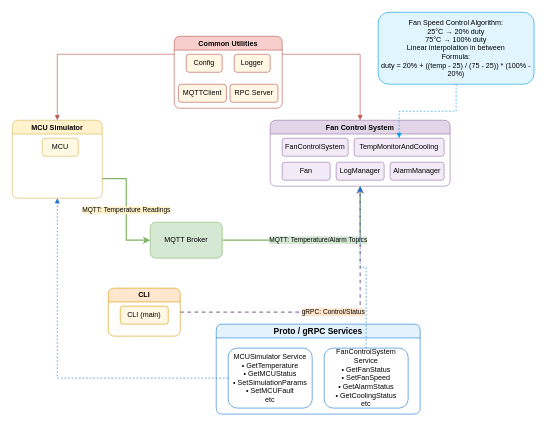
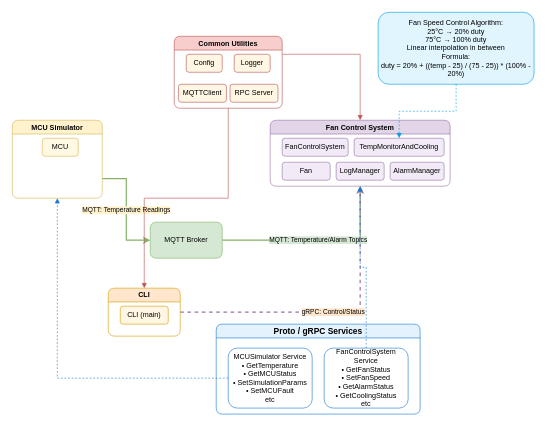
  <mxCell id="0" />
  <mxCell id="1" parent="0" />
  <mxCell id="2" value="MCU Simulator" style="swimlane;rounded=1;whiteSpace=wrap;html=1;fillColor=#FFF2CC;strokeColor=#D6B656;" parent="1" vertex="1"><mxGeometry x="20" y="200" width="150" height="130" as="geometry" /></mxCell>
  <mxCell id="3" value="MCU" style="rounded=1;whiteSpace=wrap;html=1;fillColor=#FFF9E3;strokeColor=#D6B656;fontSize=12;" parent="2" vertex="1"><mxGeometry x="50" y="30" width="60" height="30" as="geometry" /></mxCell>
  <mxCell id="4" value="MQTT Broker" style="rounded=1;whiteSpace=wrap;html=1;fillColor=#D5E8D4;strokeColor=#82B366;" parent="1" vertex="1"><mxGeometry x="250" y="370" width="120" height="60" as="geometry" /></mxCell>
  <mxCell id="5" value="Fan Control System" style="swimlane;rounded=1;whiteSpace=wrap;html=1;fillColor=#E1D5E7;strokeColor=#9673A6;" parent="1" vertex="1"><mxGeometry x="450" y="200" width="300" height="110" as="geometry" /></mxCell>
  <mxCell id="6" value="FanControlSystem" style="rounded=1;whiteSpace=wrap;html=1;fillColor=#F3EAF7;strokeColor=#9673A6;fontSize=12;" parent="5" vertex="1"><mxGeometry x="20" y="30" width="110" height="30" as="geometry" /></mxCell>
  <mxCell id="7" value="Fan" style="rounded=1;whiteSpace=wrap;html=1;fillColor=#F3EAF7;strokeColor=#9673A6;fontSize=12;" parent="5" vertex="1"><mxGeometry x="20" y="70" width="80" height="30" as="geometry" /></mxCell>
  <mxCell id="8" value="TempMonitorAndCooling" style="rounded=1;whiteSpace=wrap;html=1;fillColor=#F3EAF7;strokeColor=#9673A6;fontSize=12;" parent="5" vertex="1"><mxGeometry x="140" y="30" width="150" height="30" as="geometry" /></mxCell>
  <mxCell id="9" value="AlarmManager" style="rounded=1;whiteSpace=wrap;html=1;fillColor=#F3EAF7;strokeColor=#9673A6;fontSize=12;" parent="5" vertex="1"><mxGeometry x="200" y="70" width="90" height="30" as="geometry" /></mxCell>
  <mxCell id="10" value="LogManager" style="rounded=1;whiteSpace=wrap;html=1;fillColor=#F3EAF7;strokeColor=#9673A6;fontSize=12;" parent="5" vertex="1"><mxGeometry x="110" y="70" width="80" height="30" as="geometry" /></mxCell>
  <mxCell id="11" value="CLI" style="swimlane;rounded=1;whiteSpace=wrap;html=1;fillColor=#FFE6CC;strokeColor=#D79B00;" parent="1" vertex="1"><mxGeometry x="180" y="480" width="120" height="80" as="geometry" /></mxCell>
  <mxCell id="12" value="CLI (main)" style="rounded=1;whiteSpace=wrap;html=1;fillColor=#FFF6E3;strokeColor=#D79B00;fontSize=12;" parent="11" vertex="1"><mxGeometry x="20" y="30" width="80" height="30" as="geometry" /></mxCell>
  <mxCell id="13" value="Common Utilities" style="swimlane;rounded=1;whiteSpace=wrap;html=1;fillColor=#F8CECC;strokeColor=#B85450;" parent="1" vertex="1"><mxGeometry x="290" y="60" width="180" height="120" as="geometry" /></mxCell>
  <mxCell id="14" value="Config" style="rounded=1;whiteSpace=wrap;html=1;fillColor=#FFF6E3;strokeColor=#B85450;fontSize=12;" parent="13" vertex="1"><mxGeometry x="20" y="30" width="60" height="30" as="geometry" /></mxCell>
  <mxCell id="15" value="Logger" style="rounded=1;whiteSpace=wrap;html=1;fillColor=#FFF6E3;strokeColor=#B85450;fontSize=12;" parent="13" vertex="1"><mxGeometry x="100" y="30" width="60" height="30" as="geometry" /></mxCell>
  <mxCell id="16" value="MQTTClient" style="rounded=1;whiteSpace=wrap;html=1;fillColor=#FFF6E3;strokeColor=#B85450;fontSize=12;" parent="13" vertex="1"><mxGeometry x="7" y="80" width="80" height="30" as="geometry" /></mxCell>
  <mxCell id="17" value="MQTT: Temperature Readings" style="edgeStyle=orthogonalEdgeStyle;rounded=0;html=1;strokeColor=#82B366;strokeWidth=2;labelBackgroundColor=#FFF2CC;exitX=1;exitY=0.75;exitDx=0;exitDy=0;entryX=0;entryY=0.5;entryDx=0;entryDy=0;" parent="1" source="2" target="4" edge="1"><mxGeometry x="0.005" relative="1" as="geometry"><mxPoint as="offset" /></mxGeometry></mxCell>
  <mxCell id="18" value="MQTT: Temperature/Alarm Topics" style="edgeStyle=orthogonalEdgeStyle;rounded=0;html=1;strokeColor=#82B366;strokeWidth=2;labelBackgroundColor=#D5E8D4;" parent="1" source="4" target="5" edge="1"><mxGeometry relative="1" as="geometry" /></mxCell>
  <mxCell id="19" value="gRPC: Control/Status" style="edgeStyle=orthogonalEdgeStyle;rounded=0;html=1;strokeColor=#9673A6;strokeWidth=2;dashed=1;labelBackgroundColor=#FFE6CC;" parent="1" source="11" target="5" edge="1"><mxGeometry relative="1" as="geometry" /></mxCell>
- <mxCell id="20" value="" style="edgeStyle=orthogonalEdgeStyle;rounded=0;html=1;strokeColor=#B85450;endArrow=block;exitX=0;exitY=0.25;exitDx=0;exitDy=0;" parent="1" source="13" target="2" edge="1"><mxGeometry relative="1" as="geometry"><mxPoint x="250" y="15" as="sourcePoint" /></mxGeometry></mxCell>
  <mxCell id="21" value="" style="edgeStyle=orthogonalEdgeStyle;rounded=0;html=1;strokeColor=#B85450;endArrow=block;exitX=1;exitY=0.25;exitDx=0;exitDy=0;" parent="1" source="13" target="5" edge="1"><mxGeometry relative="1" as="geometry"><mxPoint x="470" y="16" as="sourcePoint" /></mxGeometry></mxCell>
+ <mxCell id="22" value="" style="edgeStyle=orthogonalEdgeStyle;rounded=0;html=1;strokeColor=#B85450;endArrow=block;exitX=0.5;exitY=1;exitDx=0;exitDy=0;" parent="1" source="13" target="11" edge="1"><mxGeometry relative="1" as="geometry"><mxPoint x="380" y="170" as="sourcePoint" /></mxGeometry></mxCell>
  <mxCell id="23" value="Fan Speed Control Algorithm:&#10;25°C → 20% duty&#10;75°C → 100% duty&#10;Linear interpolation in between&#10;Formula:&#10;duty = 20% + ((temp - 25) / (75 - 25)) * (100% - 20%)" style="rounded=1;whiteSpace=wrap;html=1;fillColor=#E1F5FE;strokeColor=#039BE5;fontSize=12;" parent="1" vertex="1"><mxGeometry x="630" y="20" width="260" height="120" as="geometry" /></mxCell>
  <mxCell id="24" style="edgeStyle=orthogonalEdgeStyle;rounded=0;html=1;strokeColor=#039BE5;dashed=1;endArrow=block;" parent="1" source="23" target="8" edge="1"><mxGeometry relative="1" as="geometry" /></mxCell>
  <mxCell id="25" value="Proto / gRPC Services" style="swimlane;rounded=1;whiteSpace=wrap;html=1;fillColor=#E3F2FD;strokeColor=#1976D2;fontSize=14;fontStyle=1;" parent="1" vertex="1"><mxGeometry x="360" y="540" width="340" height="150" as="geometry" /></mxCell>
  <mxCell id="26" value="MCUSimulator Service&lt;br&gt;• GetTemperature&lt;br&gt;• GetMCUStatus&lt;br&gt;• SetSimulationParams&lt;br&gt;• SetMCUFault&lt;div&gt;etc&lt;/div&gt;" style="rounded=1;whiteSpace=wrap;html=1;fillColor=#FFFFFF;strokeColor=#1976D2;fontSize=12;" parent="25" vertex="1"><mxGeometry x="20" y="40" width="140" height="100" as="geometry" /></mxCell>
  <mxCell id="27" value="FanControlSystem Service&lt;br&gt;• GetFanStatus&lt;br&gt;• SetFanSpeed&lt;br&gt;• GetAlarmStatus&lt;br&gt;•&amp;nbsp;GetCoolingStatus&lt;div&gt;etc&lt;/div&gt;" style="rounded=1;whiteSpace=wrap;html=1;fillColor=#FFFFFF;strokeColor=#1976D2;fontSize=12;" parent="25" vertex="1"><mxGeometry x="180" y="40" width="140" height="100" as="geometry" /></mxCell>
  <mxCell id="28" style="edgeStyle=orthogonalEdgeStyle;rounded=0;html=1;strokeColor=#1976D2;dashed=1;endArrow=block;" parent="1" source="26" target="2" edge="1"><mxGeometry relative="1" as="geometry" /></mxCell>
  <mxCell id="29" style="edgeStyle=orthogonalEdgeStyle;rounded=0;html=1;strokeColor=#1976D2;dashed=1;endArrow=block;" parent="1" source="27" target="5" edge="1"><mxGeometry relative="1" as="geometry" /></mxCell>
  <mxCell id="30" value="RPC Server" style="rounded=1;whiteSpace=wrap;html=1;fillColor=#FFF6E3;strokeColor=#B85450;fontSize=12;" vertex="1" parent="1"><mxGeometry x="383" y="140" width="80" height="30" as="geometry" /></mxCell>
